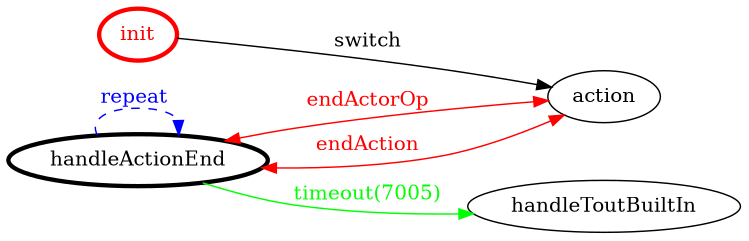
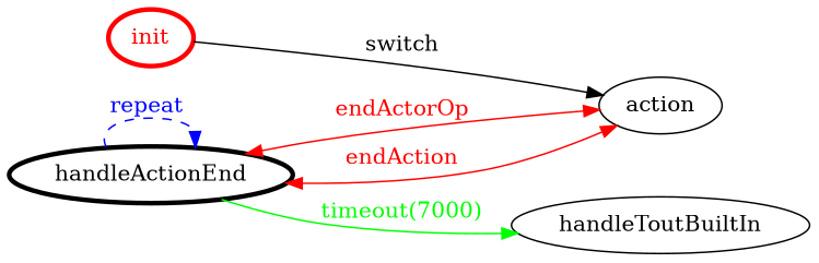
  digraph {
    rankdir=LR
    edge [color=red fontcolor=red]
    init [color=red fontcolor=red penwidth=3]
    action
    handleActionEnd [color=black fontcolor=black penwidth=3]
    handleToutBuiltIn
    init -> action [color=black fontcolor=black label=switch]
    handleActionEnd -> action [dir=both label=endActorOp]
    handleActionEnd -> action [dir=both label=endAction]
    handleActionEnd -> handleActionEnd [color=blue fontcolor=blue label="repeat " style=dashed]
-   handleActionEnd -> handleToutBuiltIn [color=green fontcolor=green label="timeout(7005)"]
+   handleActionEnd -> handleToutBuiltIn [color=green fontcolor=green label="timeout(7000)"]
  }
